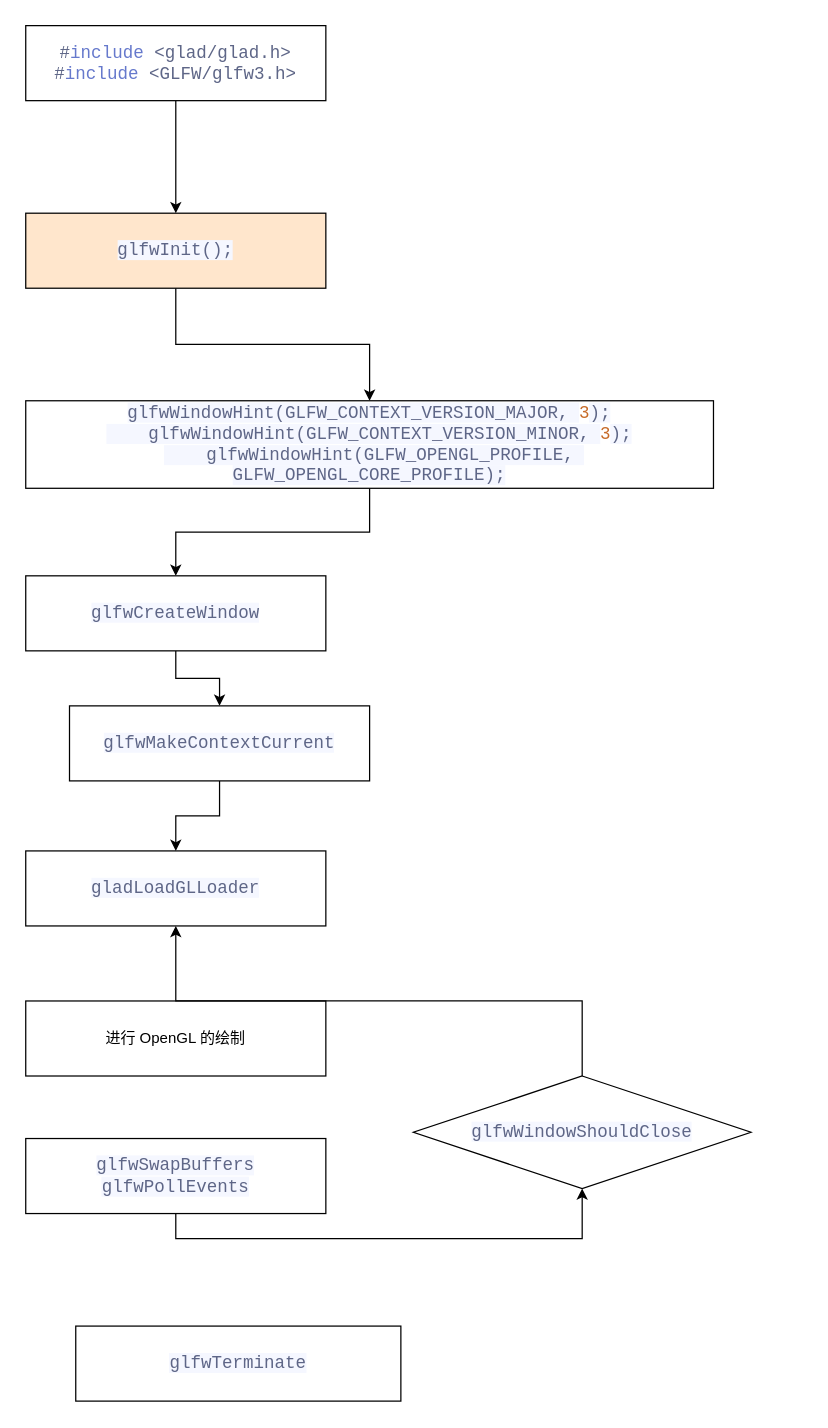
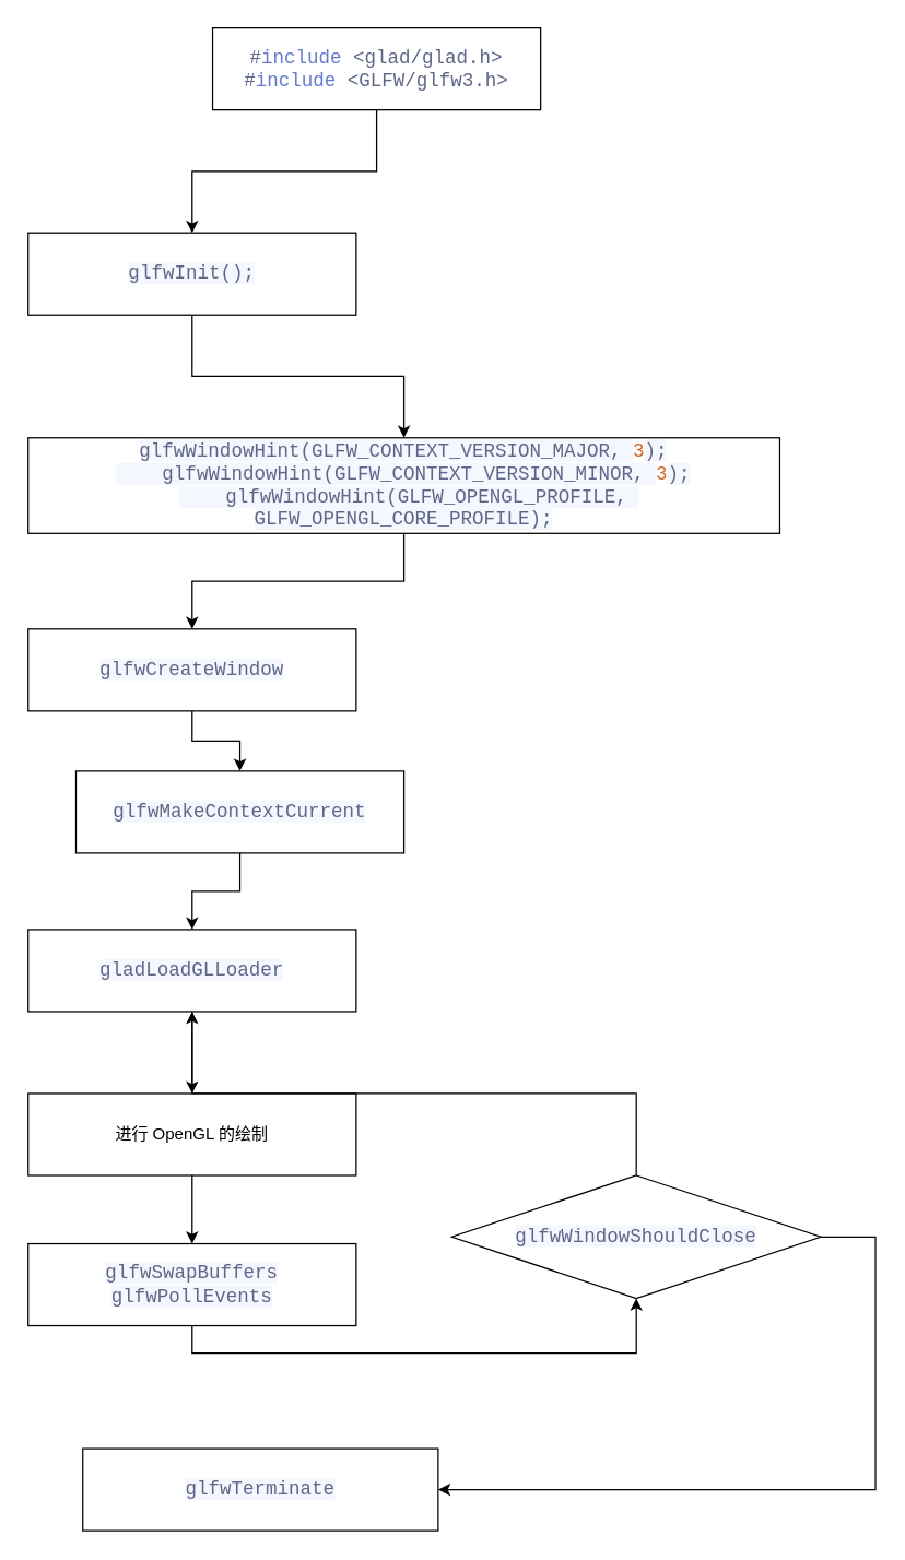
  <mxCell id="0" />
  <mxCell id="1" parent="0" />
  <mxCell id="2" style="edgeStyle=orthogonalEdgeStyle;rounded=0;orthogonalLoop=1;jettySize=auto;html=1;exitX=0.5;exitY=1;exitDx=0;exitDy=0;" parent="1" source="3" target="5" edge="1"><mxGeometry relative="1" as="geometry" /></mxCell>
- <mxCell id="3" value="&lt;span class=&quot;hljs-preprocessor&quot; style=&quot;box-sizing: border-box ; color: rgb(94 , 102 , 135) ; font-family: &amp;#34;consolas&amp;#34; , &amp;#34;menlo&amp;#34; , &amp;#34;monaco&amp;#34; , &amp;#34;lucida console&amp;#34; , &amp;#34;liberation mono&amp;#34; , &amp;#34;dejavu sans mono&amp;#34; , &amp;#34;bitstream vera sans mono&amp;#34; , &amp;#34;courier new&amp;#34; , monospace , serif ; font-size: 14px ; white-space: pre-wrap&quot;&gt;#&lt;span class=&quot;hljs-keyword&quot; style=&quot;box-sizing: border-box ; color: rgb(102 , 121 , 204)&quot;&gt;include&lt;/span&gt; &amp;lt;glad/glad.h&amp;gt;&lt;/span&gt;&lt;span style=&quot;color: rgb(94 , 102 , 135) ; font-family: &amp;#34;consolas&amp;#34; , &amp;#34;menlo&amp;#34; , &amp;#34;monaco&amp;#34; , &amp;#34;lucida console&amp;#34; , &amp;#34;liberation mono&amp;#34; , &amp;#34;dejavu sans mono&amp;#34; , &amp;#34;bitstream vera sans mono&amp;#34; , &amp;#34;courier new&amp;#34; , monospace , serif ; font-size: 14px ; white-space: pre-wrap ; background-color: rgb(245 , 247 , 255)&quot;&gt;&lt;br/&gt;&lt;/span&gt;&lt;span class=&quot;hljs-preprocessor&quot; style=&quot;box-sizing: border-box ; color: rgb(94 , 102 , 135) ; font-family: &amp;#34;consolas&amp;#34; , &amp;#34;menlo&amp;#34; , &amp;#34;monaco&amp;#34; , &amp;#34;lucida console&amp;#34; , &amp;#34;liberation mono&amp;#34; , &amp;#34;dejavu sans mono&amp;#34; , &amp;#34;bitstream vera sans mono&amp;#34; , &amp;#34;courier new&amp;#34; , monospace , serif ; font-size: 14px ; white-space: pre-wrap&quot;&gt;#&lt;span class=&quot;hljs-keyword&quot; style=&quot;box-sizing: border-box ; color: rgb(102 , 121 , 204)&quot;&gt;include&lt;/span&gt; &amp;lt;GLFW/glfw3.h&amp;gt;&lt;/span&gt;" style="rounded=0;whiteSpace=wrap;html=1;" parent="1" vertex="1"><mxGeometry x="20" y="20" width="240" height="60" as="geometry" /></mxCell>
+ <mxCell id="3" value="&lt;span class=&quot;hljs-preprocessor&quot; style=&quot;box-sizing: border-box ; color: rgb(94 , 102 , 135) ; font-family: &amp;#34;consolas&amp;#34; , &amp;#34;menlo&amp;#34; , &amp;#34;monaco&amp;#34; , &amp;#34;lucida console&amp;#34; , &amp;#34;liberation mono&amp;#34; , &amp;#34;dejavu sans mono&amp;#34; , &amp;#34;bitstream vera sans mono&amp;#34; , &amp;#34;courier new&amp;#34; , monospace , serif ; font-size: 14px ; white-space: pre-wrap&quot;&gt;#&lt;span class=&quot;hljs-keyword&quot; style=&quot;box-sizing: border-box ; color: rgb(102 , 121 , 204)&quot;&gt;include&lt;/span&gt; &amp;lt;glad/glad.h&amp;gt;&lt;/span&gt;&lt;span style=&quot;color: rgb(94 , 102 , 135) ; font-family: &amp;#34;consolas&amp;#34; , &amp;#34;menlo&amp;#34; , &amp;#34;monaco&amp;#34; , &amp;#34;lucida console&amp;#34; , &amp;#34;liberation mono&amp;#34; , &amp;#34;dejavu sans mono&amp;#34; , &amp;#34;bitstream vera sans mono&amp;#34; , &amp;#34;courier new&amp;#34; , monospace , serif ; font-size: 14px ; white-space: pre-wrap ; background-color: rgb(245 , 247 , 255)&quot;&gt;&lt;br/&gt;&lt;/span&gt;&lt;span class=&quot;hljs-preprocessor&quot; style=&quot;box-sizing: border-box ; color: rgb(94 , 102 , 135) ; font-family: &amp;#34;consolas&amp;#34; , &amp;#34;menlo&amp;#34; , &amp;#34;monaco&amp;#34; , &amp;#34;lucida console&amp;#34; , &amp;#34;liberation mono&amp;#34; , &amp;#34;dejavu sans mono&amp;#34; , &amp;#34;bitstream vera sans mono&amp;#34; , &amp;#34;courier new&amp;#34; , monospace , serif ; font-size: 14px ; white-space: pre-wrap&quot;&gt;#&lt;span class=&quot;hljs-keyword&quot; style=&quot;box-sizing: border-box ; color: rgb(102 , 121 , 204)&quot;&gt;include&lt;/span&gt; &amp;lt;GLFW/glfw3.h&amp;gt;&lt;/span&gt;" style="rounded=0;whiteSpace=wrap;html=1;" parent="1" vertex="1"><mxGeometry x="155" y="20" width="240" height="60" as="geometry" /></mxCell>
  <mxCell id="4" style="edgeStyle=orthogonalEdgeStyle;rounded=0;orthogonalLoop=1;jettySize=auto;html=1;exitX=0.5;exitY=1;exitDx=0;exitDy=0;" parent="1" source="5" target="7" edge="1"><mxGeometry relative="1" as="geometry" /></mxCell>
- <mxCell id="5" value="&lt;span style=&quot;color: rgb(94 , 102 , 135) ; font-family: &amp;#34;consolas&amp;#34; , &amp;#34;menlo&amp;#34; , &amp;#34;monaco&amp;#34; , &amp;#34;lucida console&amp;#34; , &amp;#34;liberation mono&amp;#34; , &amp;#34;dejavu sans mono&amp;#34; , &amp;#34;bitstream vera sans mono&amp;#34; , &amp;#34;courier new&amp;#34; , monospace , serif ; font-size: 14px ; white-space: pre-wrap ; background-color: rgb(245 , 247 , 255)&quot;&gt;glfwInit();&lt;/span&gt;" style="rounded=0;whiteSpace=wrap;html=1;fillColor=#ffe6cc;" parent="1" vertex="1"><mxGeometry x="20" y="170" width="240" height="60" as="geometry" /></mxCell>
+ <mxCell id="5" value="&lt;span style=&quot;color: rgb(94 , 102 , 135) ; font-family: &amp;#34;consolas&amp;#34; , &amp;#34;menlo&amp;#34; , &amp;#34;monaco&amp;#34; , &amp;#34;lucida console&amp;#34; , &amp;#34;liberation mono&amp;#34; , &amp;#34;dejavu sans mono&amp;#34; , &amp;#34;bitstream vera sans mono&amp;#34; , &amp;#34;courier new&amp;#34; , monospace , serif ; font-size: 14px ; white-space: pre-wrap ; background-color: rgb(245 , 247 , 255)&quot;&gt;glfwInit();&lt;/span&gt;" style="rounded=0;whiteSpace=wrap;html=1;" parent="1" vertex="1"><mxGeometry x="20" y="170" width="240" height="60" as="geometry" /></mxCell>
  <mxCell id="6" style="edgeStyle=orthogonalEdgeStyle;rounded=0;orthogonalLoop=1;jettySize=auto;html=1;exitX=0.5;exitY=1;exitDx=0;exitDy=0;entryX=0.5;entryY=0;entryDx=0;entryDy=0;" parent="1" source="7" target="9" edge="1"><mxGeometry relative="1" as="geometry" /></mxCell>
  <mxCell id="7" value="&lt;span style=&quot;color: rgb(94 , 102 , 135) ; font-family: &amp;#34;consolas&amp;#34; , &amp;#34;menlo&amp;#34; , &amp;#34;monaco&amp;#34; , &amp;#34;lucida console&amp;#34; , &amp;#34;liberation mono&amp;#34; , &amp;#34;dejavu sans mono&amp;#34; , &amp;#34;bitstream vera sans mono&amp;#34; , &amp;#34;courier new&amp;#34; , monospace , serif ; font-size: 14px ; white-space: pre-wrap ; background-color: rgb(245 , 247 , 255)&quot;&gt;glfwWindowHint(GLFW_CONTEXT_VERSION_MAJOR, &lt;/span&gt;&lt;span class=&quot;hljs-number&quot; style=&quot;box-sizing: border-box ; color: rgb(199 , 107 , 41) ; font-family: &amp;#34;consolas&amp;#34; , &amp;#34;menlo&amp;#34; , &amp;#34;monaco&amp;#34; , &amp;#34;lucida console&amp;#34; , &amp;#34;liberation mono&amp;#34; , &amp;#34;dejavu sans mono&amp;#34; , &amp;#34;bitstream vera sans mono&amp;#34; , &amp;#34;courier new&amp;#34; , monospace , serif ; font-size: 14px ; white-space: pre-wrap&quot;&gt;3&lt;/span&gt;&lt;span style=&quot;color: rgb(94 , 102 , 135) ; font-family: &amp;#34;consolas&amp;#34; , &amp;#34;menlo&amp;#34; , &amp;#34;monaco&amp;#34; , &amp;#34;lucida console&amp;#34; , &amp;#34;liberation mono&amp;#34; , &amp;#34;dejavu sans mono&amp;#34; , &amp;#34;bitstream vera sans mono&amp;#34; , &amp;#34;courier new&amp;#34; , monospace , serif ; font-size: 14px ; white-space: pre-wrap ; background-color: rgb(245 , 247 , 255)&quot;&gt;);&lt;br/&gt;    glfwWindowHint(GLFW_CONTEXT_VERSION_MINOR, &lt;/span&gt;&lt;span class=&quot;hljs-number&quot; style=&quot;box-sizing: border-box ; color: rgb(199 , 107 , 41) ; font-family: &amp;#34;consolas&amp;#34; , &amp;#34;menlo&amp;#34; , &amp;#34;monaco&amp;#34; , &amp;#34;lucida console&amp;#34; , &amp;#34;liberation mono&amp;#34; , &amp;#34;dejavu sans mono&amp;#34; , &amp;#34;bitstream vera sans mono&amp;#34; , &amp;#34;courier new&amp;#34; , monospace , serif ; font-size: 14px ; white-space: pre-wrap&quot;&gt;3&lt;/span&gt;&lt;span style=&quot;color: rgb(94 , 102 , 135) ; font-family: &amp;#34;consolas&amp;#34; , &amp;#34;menlo&amp;#34; , &amp;#34;monaco&amp;#34; , &amp;#34;lucida console&amp;#34; , &amp;#34;liberation mono&amp;#34; , &amp;#34;dejavu sans mono&amp;#34; , &amp;#34;bitstream vera sans mono&amp;#34; , &amp;#34;courier new&amp;#34; , monospace , serif ; font-size: 14px ; white-space: pre-wrap ; background-color: rgb(245 , 247 , 255)&quot;&gt;);&lt;br/&gt;    glfwWindowHint(GLFW_OPENGL_PROFILE, GLFW_OPENGL_CORE_PROFILE);&lt;/span&gt;" style="rounded=0;whiteSpace=wrap;html=1;" parent="1" vertex="1"><mxGeometry x="20" y="320" width="550" height="70" as="geometry" /></mxCell>
  <mxCell id="8" style="edgeStyle=orthogonalEdgeStyle;rounded=0;orthogonalLoop=1;jettySize=auto;html=1;exitX=0.5;exitY=1;exitDx=0;exitDy=0;entryX=0.5;entryY=0;entryDx=0;entryDy=0;" parent="1" source="9" target="11" edge="1"><mxGeometry relative="1" as="geometry" /></mxCell>
  <mxCell id="9" value="&lt;span style=&quot;color: rgb(94 , 102 , 135) ; font-family: &amp;#34;consolas&amp;#34; , &amp;#34;menlo&amp;#34; , &amp;#34;monaco&amp;#34; , &amp;#34;lucida console&amp;#34; , &amp;#34;liberation mono&amp;#34; , &amp;#34;dejavu sans mono&amp;#34; , &amp;#34;bitstream vera sans mono&amp;#34; , &amp;#34;courier new&amp;#34; , monospace , serif ; font-size: 14px ; white-space: pre-wrap ; background-color: rgb(245 , 247 , 255)&quot;&gt;glfwCreateWindow&lt;/span&gt;" style="rounded=0;whiteSpace=wrap;html=1;" parent="1" vertex="1"><mxGeometry x="20" y="460" width="240" height="60" as="geometry" /></mxCell>
  <mxCell id="10" style="edgeStyle=orthogonalEdgeStyle;rounded=0;orthogonalLoop=1;jettySize=auto;html=1;exitX=0.5;exitY=1;exitDx=0;exitDy=0;entryX=0.5;entryY=0;entryDx=0;entryDy=0;" parent="1" source="11" target="13" edge="1"><mxGeometry relative="1" as="geometry" /></mxCell>
  <mxCell id="11" value="&lt;span style=&quot;color: rgb(94 , 102 , 135) ; font-family: &amp;#34;consolas&amp;#34; , &amp;#34;menlo&amp;#34; , &amp;#34;monaco&amp;#34; , &amp;#34;lucida console&amp;#34; , &amp;#34;liberation mono&amp;#34; , &amp;#34;dejavu sans mono&amp;#34; , &amp;#34;bitstream vera sans mono&amp;#34; , &amp;#34;courier new&amp;#34; , monospace , serif ; font-size: 14px ; white-space: pre-wrap ; background-color: rgb(245 , 247 , 255)&quot;&gt;glfwMakeContextCurrent&lt;/span&gt;" style="rounded=0;whiteSpace=wrap;html=1;" parent="1" vertex="1"><mxGeometry x="55" y="564" width="240" height="60" as="geometry" /></mxCell>
+ <mxCell id="12" style="edgeStyle=orthogonalEdgeStyle;rounded=0;orthogonalLoop=1;jettySize=auto;html=1;exitX=0.5;exitY=1;exitDx=0;exitDy=0;entryX=0.5;entryY=0;entryDx=0;entryDy=0;" parent="1" source="13" target="17" edge="1"><mxGeometry relative="1" as="geometry" /></mxCell>
  <mxCell id="13" value="&lt;span style=&quot;color: rgb(94 , 102 , 135) ; font-family: &amp;#34;consolas&amp;#34; , &amp;#34;menlo&amp;#34; , &amp;#34;monaco&amp;#34; , &amp;#34;lucida console&amp;#34; , &amp;#34;liberation mono&amp;#34; , &amp;#34;dejavu sans mono&amp;#34; , &amp;#34;bitstream vera sans mono&amp;#34; , &amp;#34;courier new&amp;#34; , monospace , serif ; font-size: 14px ; white-space: pre-wrap ; background-color: rgb(245 , 247 , 255)&quot;&gt;gladLoadGLLoader&lt;/span&gt;" style="rounded=0;whiteSpace=wrap;html=1;" parent="1" vertex="1"><mxGeometry x="20" y="680" width="240" height="60" as="geometry" /></mxCell>
  <mxCell id="14" style="edgeStyle=orthogonalEdgeStyle;rounded=0;orthogonalLoop=1;jettySize=auto;html=1;exitX=0.5;exitY=1;exitDx=0;exitDy=0;entryX=0.5;entryY=1;entryDx=0;entryDy=0;" parent="1" source="15" target="20" edge="1"><mxGeometry relative="1" as="geometry" /></mxCell>
  <mxCell id="15" value="&lt;span style=&quot;color: rgb(94 , 102 , 135) ; font-family: &amp;#34;consolas&amp;#34; , &amp;#34;menlo&amp;#34; , &amp;#34;monaco&amp;#34; , &amp;#34;lucida console&amp;#34; , &amp;#34;liberation mono&amp;#34; , &amp;#34;dejavu sans mono&amp;#34; , &amp;#34;bitstream vera sans mono&amp;#34; , &amp;#34;courier new&amp;#34; , monospace , serif ; font-size: 14px ; white-space: pre-wrap ; background-color: rgb(245 , 247 , 255)&quot;&gt;glfwSwapBuffers&lt;br/&gt;&lt;/span&gt;&lt;span style=&quot;color: rgb(94 , 102 , 135) ; font-family: &amp;#34;consolas&amp;#34; , &amp;#34;menlo&amp;#34; , &amp;#34;monaco&amp;#34; , &amp;#34;lucida console&amp;#34; , &amp;#34;liberation mono&amp;#34; , &amp;#34;dejavu sans mono&amp;#34; , &amp;#34;bitstream vera sans mono&amp;#34; , &amp;#34;courier new&amp;#34; , monospace , serif ; font-size: 14px ; white-space: pre-wrap ; background-color: rgb(245 , 247 , 255)&quot;&gt;glfwPollEvents&lt;/span&gt;&lt;span style=&quot;color: rgb(94 , 102 , 135) ; font-family: &amp;#34;consolas&amp;#34; , &amp;#34;menlo&amp;#34; , &amp;#34;monaco&amp;#34; , &amp;#34;lucida console&amp;#34; , &amp;#34;liberation mono&amp;#34; , &amp;#34;dejavu sans mono&amp;#34; , &amp;#34;bitstream vera sans mono&amp;#34; , &amp;#34;courier new&amp;#34; , monospace , serif ; font-size: 14px ; white-space: pre-wrap ; background-color: rgb(245 , 247 , 255)&quot;&gt;&lt;br/&gt;&lt;/span&gt;" style="rounded=0;whiteSpace=wrap;html=1;" parent="1" vertex="1"><mxGeometry x="20" y="910" width="240" height="60" as="geometry" /></mxCell>
+ <mxCell id="16" style="edgeStyle=orthogonalEdgeStyle;rounded=0;orthogonalLoop=1;jettySize=auto;html=1;exitX=0.5;exitY=1;exitDx=0;exitDy=0;" parent="1" source="17" target="15" edge="1"><mxGeometry relative="1" as="geometry" /></mxCell>
  <mxCell id="17" value="进行 OpenGL 的绘制" style="rounded=0;whiteSpace=wrap;html=1;" parent="1" vertex="1"><mxGeometry x="20" y="800" width="240" height="60" as="geometry" /></mxCell>
  <mxCell id="18" style="edgeStyle=orthogonalEdgeStyle;rounded=0;orthogonalLoop=1;jettySize=auto;html=1;exitX=0.5;exitY=0;exitDx=0;exitDy=0;" parent="1" source="20" target="13" edge="1"><mxGeometry relative="1" as="geometry" /></mxCell>
+ <mxCell id="19" style="edgeStyle=orthogonalEdgeStyle;rounded=0;orthogonalLoop=1;jettySize=auto;html=1;entryX=1;entryY=0.5;entryDx=0;entryDy=0;" parent="1" source="20" target="21" edge="1"><mxGeometry relative="1" as="geometry"><Array as="points"><mxPoint x="640" y="905" /><mxPoint x="640" y="1090" /></Array></mxGeometry></mxCell>
  <mxCell id="20" value="&lt;span style=&quot;color: rgb(94 , 102 , 135) ; font-family: &amp;#34;consolas&amp;#34; , &amp;#34;menlo&amp;#34; , &amp;#34;monaco&amp;#34; , &amp;#34;lucida console&amp;#34; , &amp;#34;liberation mono&amp;#34; , &amp;#34;dejavu sans mono&amp;#34; , &amp;#34;bitstream vera sans mono&amp;#34; , &amp;#34;courier new&amp;#34; , monospace , serif ; font-size: 14px ; white-space: pre-wrap ; background-color: rgb(245 , 247 , 255)&quot;&gt;glfwWindowShouldClose&lt;/span&gt;" style="rhombus;whiteSpace=wrap;html=1;" parent="1" vertex="1"><mxGeometry x="330" y="860" width="270" height="90" as="geometry" /></mxCell>
  <mxCell id="21" value="&lt;span style=&quot;color: rgb(94 , 102 , 135) ; font-family: &amp;#34;consolas&amp;#34; , &amp;#34;menlo&amp;#34; , &amp;#34;monaco&amp;#34; , &amp;#34;lucida console&amp;#34; , &amp;#34;liberation mono&amp;#34; , &amp;#34;dejavu sans mono&amp;#34; , &amp;#34;bitstream vera sans mono&amp;#34; , &amp;#34;courier new&amp;#34; , monospace , serif ; font-size: 14px ; white-space: pre-wrap ; background-color: rgb(245 , 247 , 255)&quot;&gt;glfwTerminate&lt;/span&gt;" style="rounded=0;whiteSpace=wrap;html=1;" parent="1" vertex="1"><mxGeometry x="60" y="1060" width="260" height="60" as="geometry" /></mxCell>
